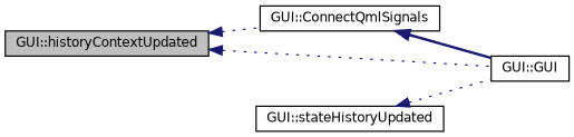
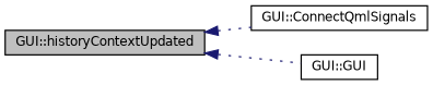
  digraph {
    rankdir=LR
    node [color=black fillcolor=white fontname=Helvetica fontsize=10 shape=record style=filled]
    edge [color=midnightblue dir=back fontname=Helvetica fontsize=10 labelfontname=Helvetica labelfontsize=10 style=dotted]
    n1 [fillcolor=grey75 fontcolor=black height=0.2 label="GUI::historyContextUpdated" width=0.4]
    n2 [height=0.2 label="GUI::ConnectQmlSignals" width=0.4]
    n3 [height=0.2 label="GUI::GUI" width=0.4]
-   n4 [height=0.2 label="GUI::stateHistoryUpdated" width=0.4]
    n1 -> n2
    n1 -> n3
-   n2 -> n3 [style=bold]
-   n4 -> n3
  }
